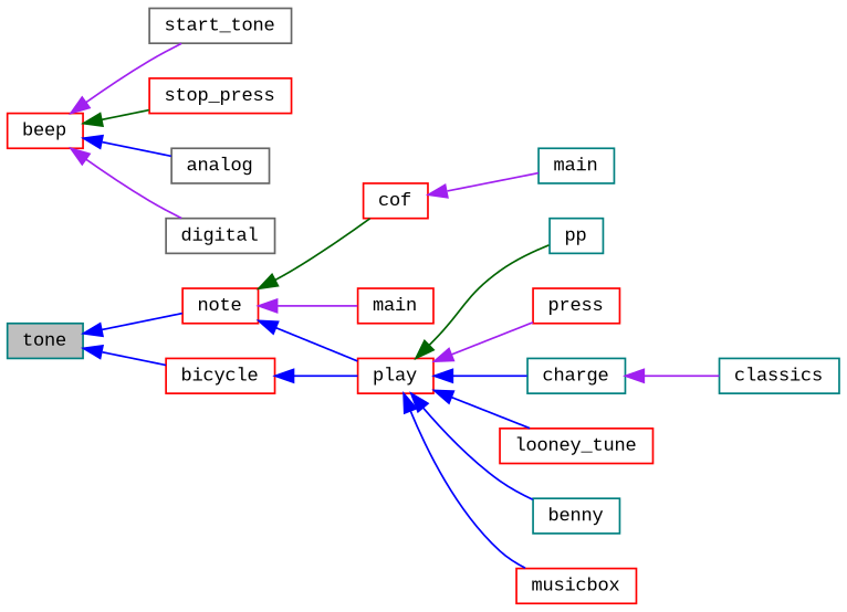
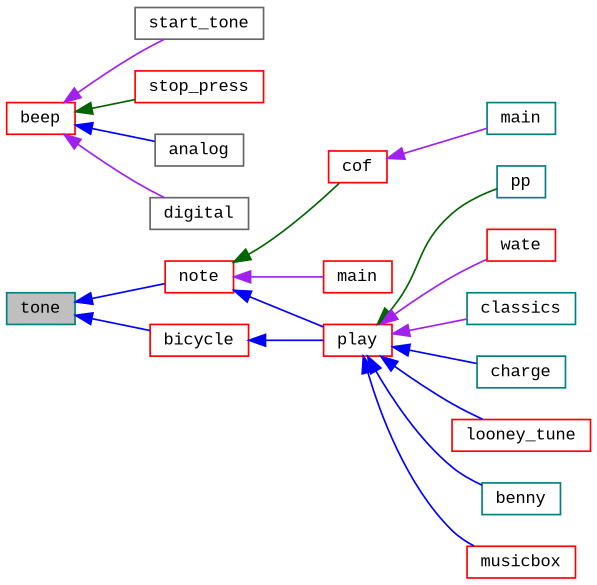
  digraph {
    fontname="Liberation Mono"
    rankdir=LR
    node [color=red fillcolor=white fontname="Liberation Mono" fontsize=10 shape=record style=filled]
    edge [color=blue dir=back fontname="Liberation Mono" fontsize=10 labelfontname=Helvetica labelfontsize=10 style=solid]
    n1 [color=teal fillcolor=grey75 fontcolor=black height=0.2 label=tone width=0.4]
    n2 [height=0.2 label=note width=0.4]
    n3 [height=0.2 label=bicycle width=0.4]
    n4 [height=0.2 label=cof width=0.4]
    n5 [height=0.2 label=play width=0.4]
    n6 [height=0.2 label=main width=0.4]
    n7 [height=0.2 label=beep width=0.4]
    n8 [color=gray40 height=0.2 label=start_tone width=0.4]
    n9 [height=0.2 label=stop_press width=0.4]
    n10 [color=gray40 height=0.2 label=analog width=0.4]
    n11 [color=gray40 height=0.2 label=digital width=0.4]
    n12 [color=teal height=0.2 label=main width=0.4]
    n13 [color=teal height=0.2 label=pp width=0.4]
-   n14 [height=0.2 label=press width=0.4]
+   n14 [height=0.2 label=wate width=0.4]
    n15 [color=teal height=0.2 label=classics width=0.4]
    n16 [color=teal height=0.2 label=charge width=0.4]
    n17 [height=0.2 label=looney_tune width=0.4]
    n18 [color=teal height=0.2 label=benny width=0.4]
    n19 [height=0.2 label=musicbox width=0.4]
    n1 -> n2
    n1 -> n3
    n2 -> n4 [color=darkgreen]
    n2 -> n5
    n2 -> n6 [color=purple]
    n3 -> n5
    n4 -> n12 [color=purple]
    n5 -> n13 [color=darkgreen]
    n5 -> n14 [color=purple]
-   n16 -> n15 [color=purple]
+   n5 -> n15 [color=purple]
    n5 -> n16
    n5 -> n17
    n5 -> n18
    n5 -> n19
    n7 -> n8 [color=purple]
    n7 -> n9 [color=darkgreen]
    n7 -> n10
    n7 -> n11 [color=purple]
  }
